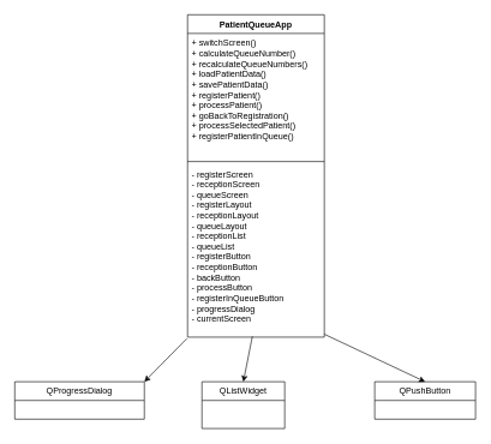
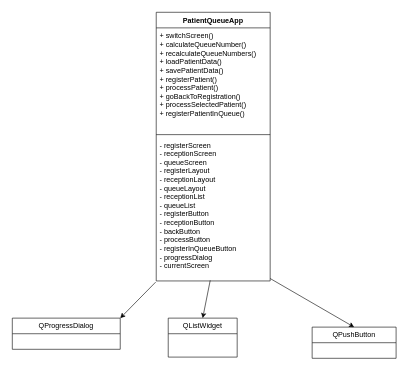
  <mxCell id="0" />
  <mxCell id="1" parent="0" />
  <mxCell id="2" value="PatientQueueApp    " style="swimlane;fontStyle=1;align=center;verticalAlign=top;childLayout=stackLayout;horizontal=1;startSize=26;horizontalStack=0;resizeParent=1;resizeParentMax=0;resizeLast=0;collapsible=1;marginBottom=0;whiteSpace=wrap;html=1;" vertex="1" parent="1"><mxGeometry x="260" y="20" width="190" height="448" as="geometry" /></mxCell>
  <mxCell id="3" value="+ switchScreen()&lt;br&gt;+ calculateQueueNumber()&lt;br&gt;+ recalculateQueueNumbers()&lt;br&gt;+ loadPatientData()&lt;br&gt;+ savePatientData()&lt;br&gt;+ registerPatient()&lt;br&gt;+ processPatient()&lt;br&gt;+ goBackToRegistration()&lt;br&gt;+ processSelectedPatient()&lt;br&gt;+ registerPatientInQueue()" style="text;strokeColor=none;fillColor=none;align=left;verticalAlign=top;spacingLeft=4;spacingRight=4;overflow=hidden;rotatable=0;points=[[0,0.5],[1,0.5]];portConstraint=eastwest;whiteSpace=wrap;html=1;" vertex="1" parent="2"><mxGeometry y="26" width="190" height="174" as="geometry" /></mxCell>
  <mxCell id="4" value="" style="line;strokeWidth=1;fillColor=none;align=left;verticalAlign=middle;spacingTop=-1;spacingLeft=3;spacingRight=3;rotatable=0;labelPosition=right;points=[];portConstraint=eastwest;strokeColor=inherit;" vertex="1" parent="2"><mxGeometry y="200" width="190" height="8" as="geometry" /></mxCell>
  <mxCell id="5" value="- registerScreen&lt;br&gt;- receptionScreen&lt;br&gt;- queueScreen&lt;br&gt;- registerLayout&lt;br&gt;- receptionLayout&lt;br&gt;- queueLayout&lt;br&gt;- receptionList&lt;br&gt;- queueList&lt;br&gt;- registerButton&lt;br&gt;- receptionButton&lt;br&gt;- backButton&lt;br&gt;- processButton&lt;br&gt;- registerInQueueButton&lt;br&gt;- progressDialog&lt;br&gt;- currentScreen" style="text;strokeColor=none;fillColor=none;align=left;verticalAlign=top;spacingLeft=4;spacingRight=4;overflow=hidden;rotatable=0;points=[[0,0.5],[1,0.5]];portConstraint=eastwest;whiteSpace=wrap;html=1;" vertex="1" parent="2"><mxGeometry y="208" width="190" height="240" as="geometry" /></mxCell>
  <mxCell id="6" value="QProgressDialog  " style="swimlane;fontStyle=0;childLayout=stackLayout;horizontal=1;startSize=26;fillColor=none;horizontalStack=0;resizeParent=1;resizeParentMax=0;resizeLast=0;collapsible=1;marginBottom=0;whiteSpace=wrap;html=1;" vertex="1" parent="1"><mxGeometry x="20" y="530" width="180" height="52" as="geometry" /></mxCell>
  <mxCell id="7" value="QListWidget    " style="swimlane;fontStyle=0;childLayout=stackLayout;horizontal=1;startSize=26;fillColor=none;horizontalStack=0;resizeParent=1;resizeParentMax=0;resizeLast=0;collapsible=1;marginBottom=0;whiteSpace=wrap;html=1;" vertex="1" parent="1"><mxGeometry x="280" y="530" width="115" height="65" as="geometry" /></mxCell>
- <mxCell id="8" value="QPushButton      " style="swimlane;fontStyle=0;childLayout=stackLayout;horizontal=1;startSize=26;fillColor=none;horizontalStack=0;resizeParent=1;resizeParentMax=0;resizeLast=0;collapsible=1;marginBottom=0;whiteSpace=wrap;html=1;" vertex="1" parent="1"><mxGeometry x="520" y="530" width="140" height="52" as="geometry" /></mxCell>
+ <mxCell id="8" value="QPushButton      " style="swimlane;fontStyle=0;childLayout=stackLayout;horizontal=1;startSize=26;fillColor=none;horizontalStack=0;resizeParent=1;resizeParentMax=0;resizeLast=0;collapsible=1;marginBottom=0;whiteSpace=wrap;html=1;" vertex="1" parent="1"><mxGeometry x="520" y="545" width="140" height="52" as="geometry" /></mxCell>
  <mxCell id="9" value="" style="endArrow=classic;html=1;rounded=0;exitX=-0.005;exitY=1.008;exitDx=0;exitDy=0;exitPerimeter=0;entryX=1;entryY=0;entryDx=0;entryDy=0;" edge="1" parent="1" source="5" target="6"><mxGeometry width="50" height="50" relative="1" as="geometry"><mxPoint x="240" y="530" as="sourcePoint" /><mxPoint x="290" y="480" as="targetPoint" /></mxGeometry></mxCell>
  <mxCell id="10" value="" style="endArrow=classic;html=1;rounded=0;entryX=0.5;entryY=0;entryDx=0;entryDy=0;exitX=0.474;exitY=0.996;exitDx=0;exitDy=0;exitPerimeter=0;" edge="1" parent="1" source="5" target="7"><mxGeometry width="50" height="50" relative="1" as="geometry"><mxPoint x="350" y="480" as="sourcePoint" /><mxPoint x="400" y="450" as="targetPoint" /></mxGeometry></mxCell>
  <mxCell id="11" value="" style="endArrow=classic;html=1;rounded=0;exitX=1;exitY=0.983;exitDx=0;exitDy=0;exitPerimeter=0;entryX=0.5;entryY=0;entryDx=0;entryDy=0;" edge="1" parent="1" source="5" target="8"><mxGeometry width="50" height="50" relative="1" as="geometry"><mxPoint x="510" y="480" as="sourcePoint" /><mxPoint x="560" y="430" as="targetPoint" /></mxGeometry></mxCell>
